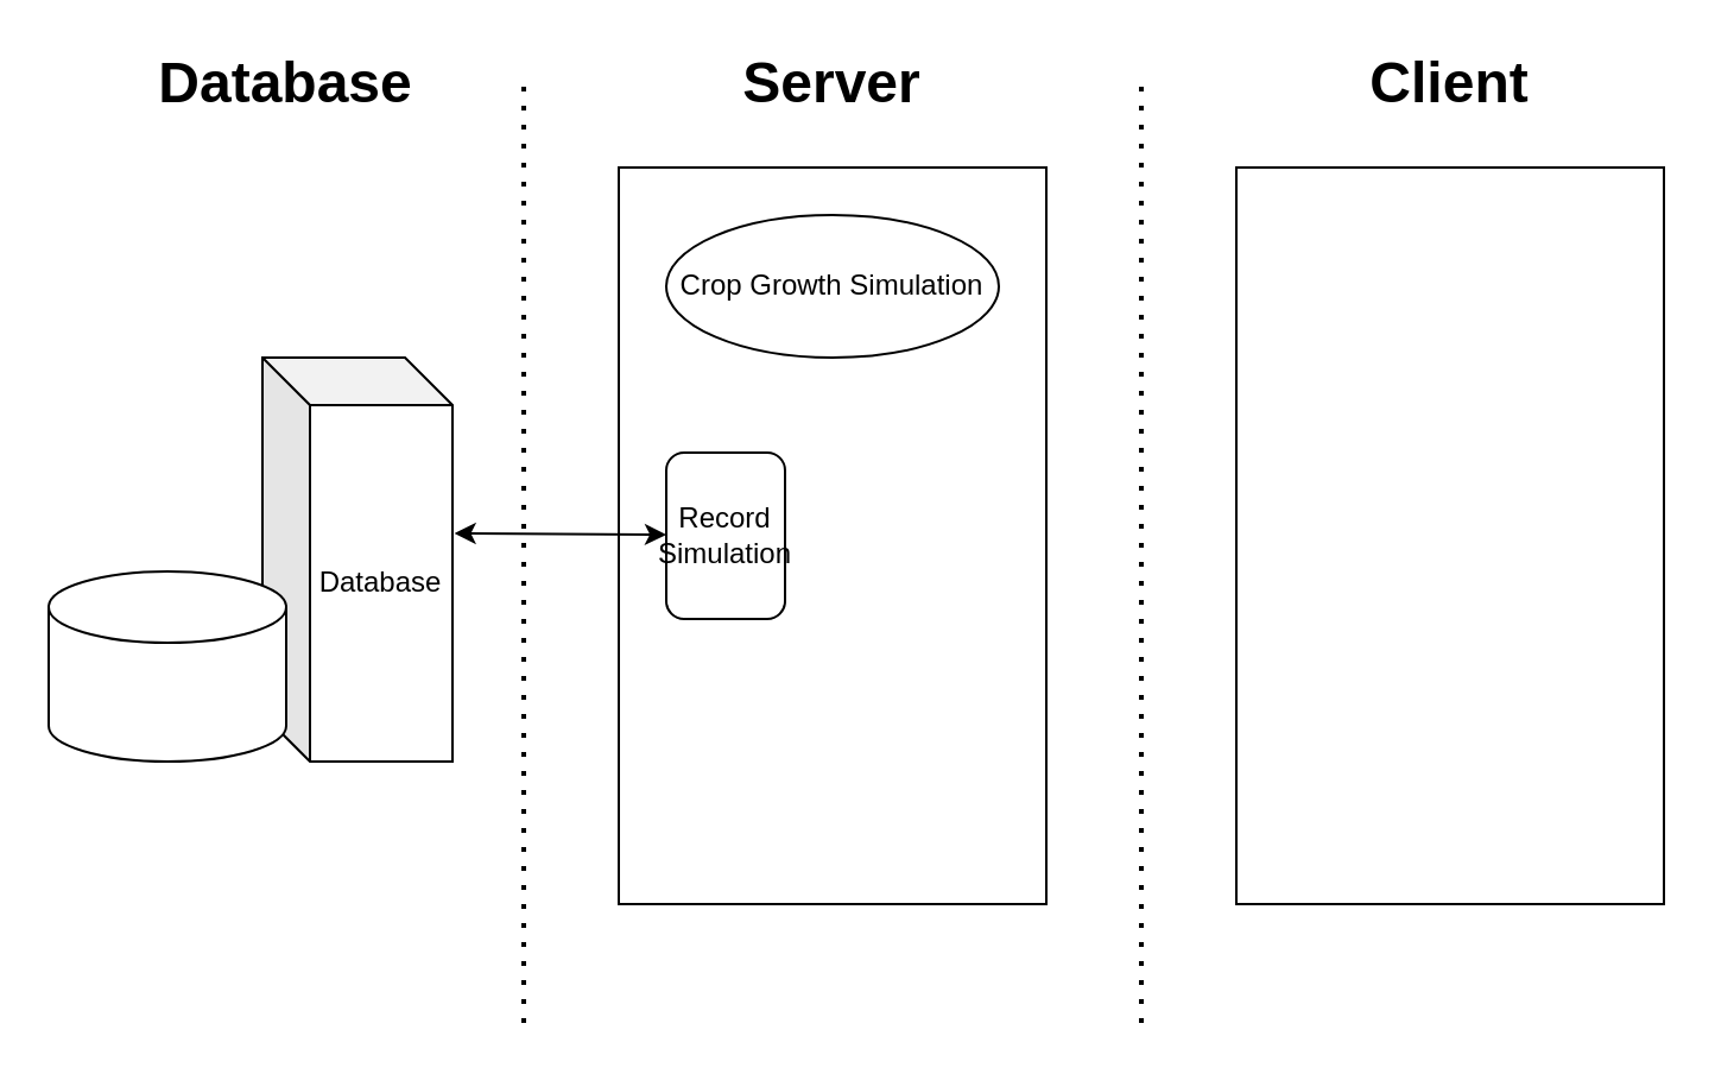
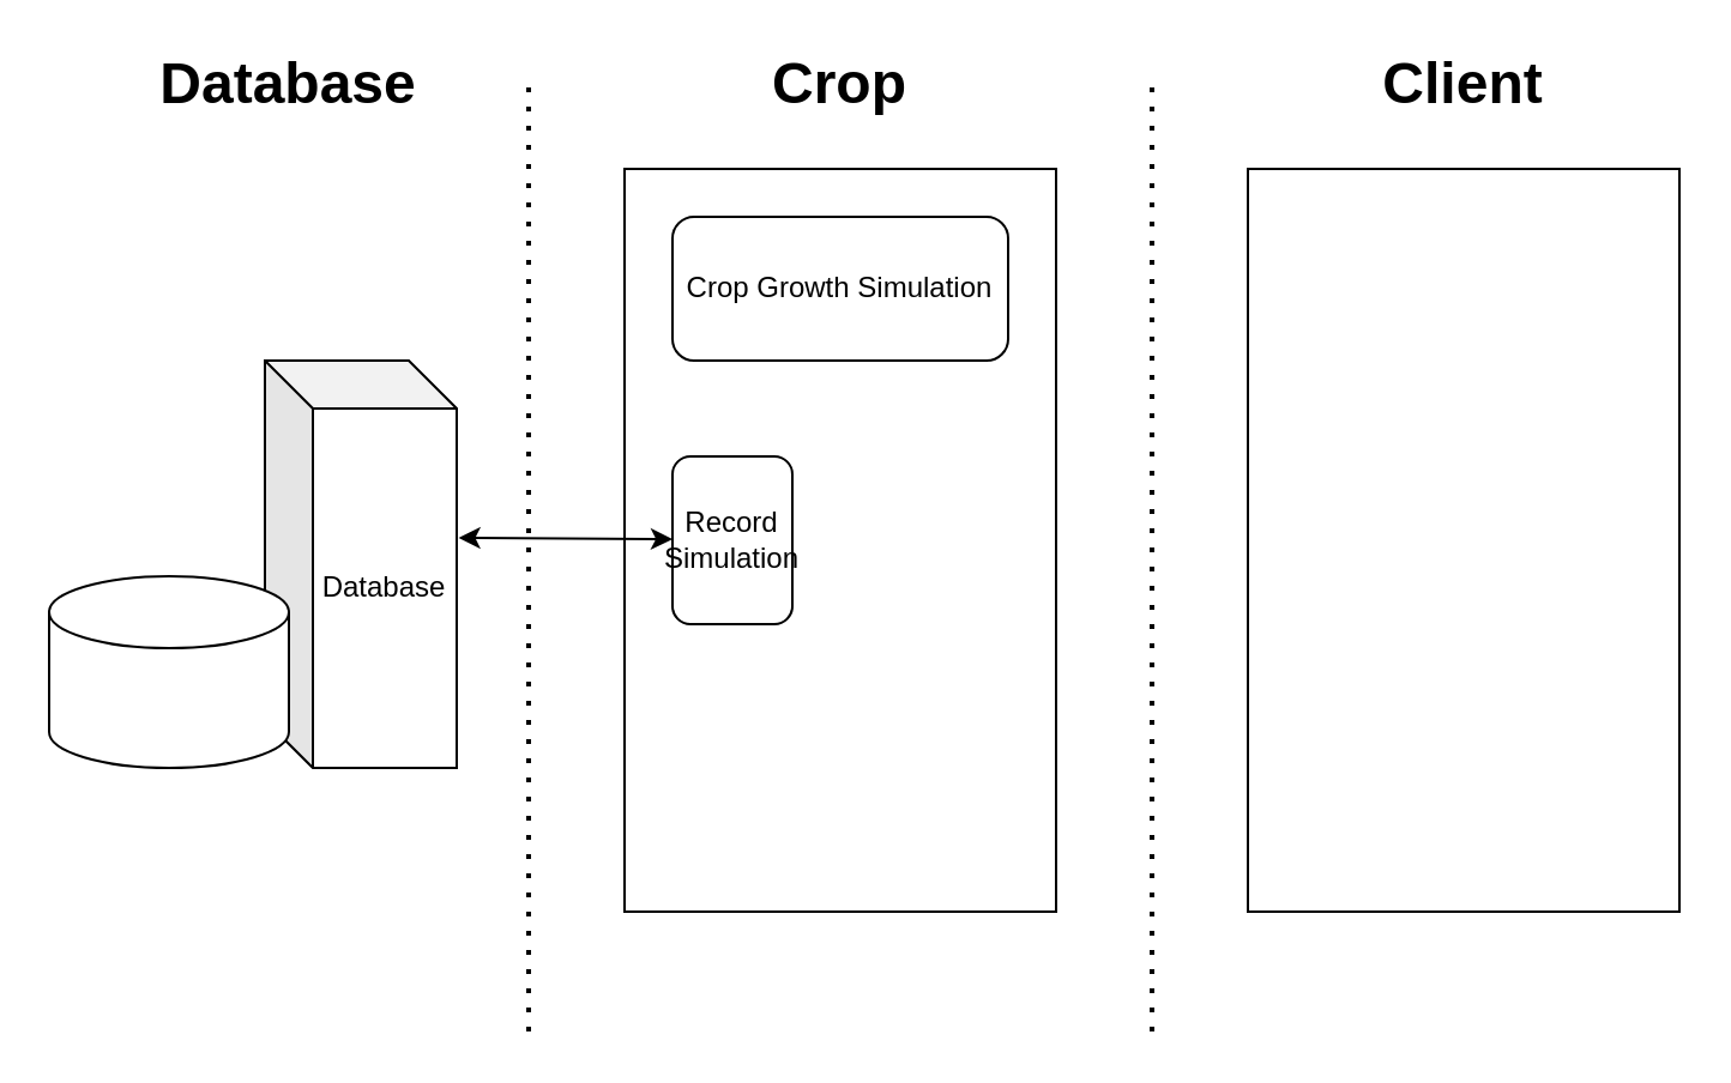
  <mxCell id="0" />
  <mxCell id="1" parent="0" />
  <mxCell id="2" value="" style="rounded=0;whiteSpace=wrap;html=1;" vertex="1" parent="1"><mxGeometry x="520" y="70" width="180" height="310" as="geometry" /></mxCell>
  <mxCell id="3" value="" style="rounded=0;whiteSpace=wrap;html=1;" vertex="1" parent="1"><mxGeometry x="260" y="70" width="180" height="310" as="geometry" /></mxCell>
  <mxCell id="4" value="" style="endArrow=none;dashed=1;html=1;dashPattern=1 3;strokeWidth=2;rounded=0;" edge="1" parent="1"><mxGeometry width="50" height="50" relative="1" as="geometry"><mxPoint x="480" y="430" as="sourcePoint" /><mxPoint x="480" y="30" as="targetPoint" /></mxGeometry></mxCell>
  <mxCell id="5" value="" style="endArrow=none;dashed=1;html=1;dashPattern=1 3;strokeWidth=2;rounded=0;" edge="1" parent="1"><mxGeometry width="50" height="50" relative="1" as="geometry"><mxPoint x="220" y="430" as="sourcePoint" /><mxPoint x="220" y="30" as="targetPoint" /></mxGeometry></mxCell>
  <mxCell id="6" value="Database" style="shape=cube;whiteSpace=wrap;html=1;boundedLbl=1;backgroundOutline=1;darkOpacity=0.05;darkOpacity2=0.1;" vertex="1" parent="1"><mxGeometry x="110" y="150" width="80" height="170" as="geometry" /></mxCell>
  <mxCell id="7" value="" style="shape=cylinder3;whiteSpace=wrap;html=1;boundedLbl=1;backgroundOutline=1;size=15;" vertex="1" parent="1"><mxGeometry y="240" width="100" height="80" as="geometry" x="20" /></mxCell>
- <mxCell id="8" value="&lt;font style=&quot;font-size: 24px;&quot;&gt;&lt;b&gt;Server&lt;/b&gt;&lt;/font&gt;" style="text;html=1;strokeColor=none;fillColor=none;align=center;verticalAlign=middle;whiteSpace=wrap;rounded=0;" vertex="1" parent="1"><mxGeometry x="320" y="20" width="60" height="30" as="geometry" /></mxCell>
+ <mxCell id="8" value="&lt;font style=&quot;font-size: 24px;&quot;&gt;&lt;b&gt;Crop&lt;/b&gt;&lt;/font&gt;" style="text;html=1;strokeColor=none;fillColor=none;align=center;verticalAlign=middle;whiteSpace=wrap;rounded=0;" vertex="1" parent="1"><mxGeometry x="320" y="20" width="60" height="30" as="geometry" /></mxCell>
  <mxCell id="9" value="&lt;font style=&quot;font-size: 24px;&quot;&gt;&lt;b&gt;Client&lt;/b&gt;&lt;/font&gt;" style="text;html=1;strokeColor=none;fillColor=none;align=center;verticalAlign=middle;whiteSpace=wrap;rounded=0;" vertex="1" parent="1"><mxGeometry x="580" y="20" width="60" height="30" as="geometry" /></mxCell>
  <mxCell id="10" value="&lt;font style=&quot;font-size: 24px;&quot;&gt;&lt;b&gt;Database&lt;/b&gt;&lt;/font&gt;" style="text;html=1;strokeColor=none;fillColor=none;align=center;verticalAlign=middle;whiteSpace=wrap;rounded=0;" vertex="1" parent="1"><mxGeometry x="90" y="20" width="60" height="30" as="geometry" /></mxCell>
- <mxCell id="11" value="Crop Growth Simulation" style="ellipse;whiteSpace=wrap;html=1;" vertex="1" parent="1"><mxGeometry x="280" y="90" width="140" height="60" as="geometry" /></mxCell>
+ <mxCell id="11" value="Crop Growth Simulation" style="rounded=1;whiteSpace=wrap;html=1;" vertex="1" parent="1"><mxGeometry x="280" y="90" width="140" height="60" as="geometry" /></mxCell>
  <mxCell id="12" value="Record Simulation" style="rounded=1;whiteSpace=wrap;html=1;" vertex="1" parent="1"><mxGeometry x="280" y="190" width="50" height="70" as="geometry" /></mxCell>
  <mxCell id="13" value="" style="endArrow=classic;startArrow=classic;html=1;rounded=0;exitX=1.01;exitY=0.435;exitDx=0;exitDy=0;exitPerimeter=0;" edge="1" parent="1" source="6"><mxGeometry width="50" height="50" relative="1" as="geometry"><mxPoint x="210" y="224.5" as="sourcePoint" /><mxPoint x="280" y="224.5" as="targetPoint" /></mxGeometry></mxCell>
